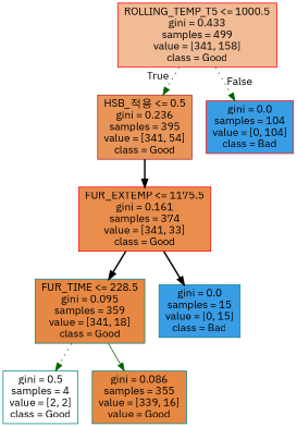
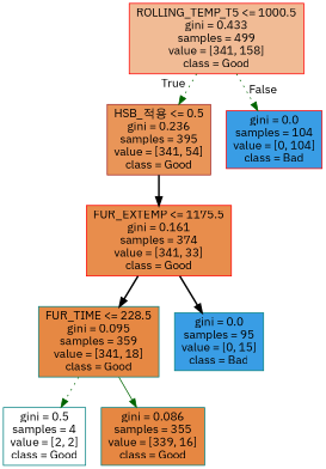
  digraph {
    fontname="IBM Plex Sans"
    node [color=teal fillcolor="#399de5" fontname="IBM Plex Sans" shape=box style=filled]
    edge [color=darkgreen fontname="IBM Plex Sans" style=dotted]
    n1 [color=red fillcolor="#f1bb95" label="ROLLING_TEMP_T5 <= 1000.5\ngini = 0.433\nsamples = 499\nvalue = [341, 158]\nclass = Good"]
    n2 [color=brown fillcolor="#e99558" label="HSB_적용 <= 0.5\ngini = 0.236\nsamples = 395\nvalue = [341, 54]\nclass = Good"]
    n3 [color=red label="gini = 0.0\nsamples = 104\nvalue = [0, 104]\nclass = Bad"]
    n4 [color=red fillcolor="#e88d4c" label="FUR_EXTEMP <= 1175.5\ngini = 0.161\nsamples = 374\nvalue = [341, 33]\nclass = Good"]
    n5 [fillcolor="#e68843" label="FUR_TIME <= 228.5\ngini = 0.095\nsamples = 359\nvalue = [341, 18]\nclass = Good"]
-   n6 [label="gini = 0.0\nsamples = 15\nvalue = [0, 15]\nclass = Bad"]
+   n6 [label="gini = 0.0\nsamples = 95\nvalue = [0, 15]\nclass = Bad"]
    n7 [fillcolor="#ffffff" label="gini = 0.5\nsamples = 4\nvalue = [2, 2]\nclass = Good"]
-   n8 [fillcolor="#e68742" label="gini = 0.086\nsamples = 355\nvalue = [339, 16]\nvalue = Good"]
+   n8 [fillcolor="#e68742" label="gini = 0.086\nsamples = 355\nvalue = [339, 16]\nclass = Good"]
    n1 -> n2 [headlabel=True labelangle=45 labeldistance=2.5]
    n1 -> n3 [headlabel=False labelangle=-45 labeldistance=2.5]
    n2 -> n4 [color=black style=bold]
    n4 -> n5 [color=black style=bold]
    n4 -> n6 [color=black style=bold]
    n5 -> n7
    n5 -> n8 [style=solid]
  }
